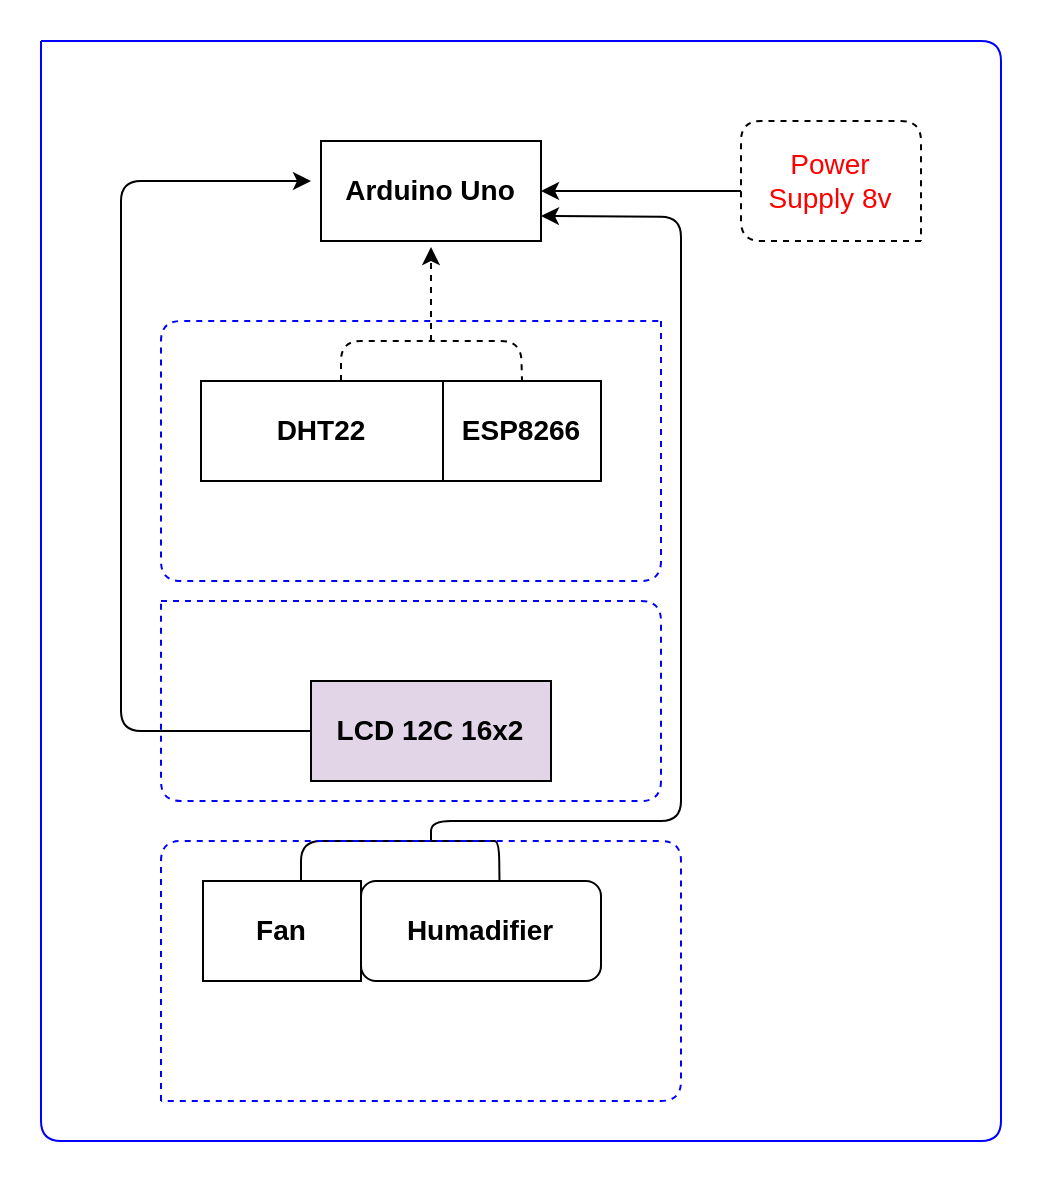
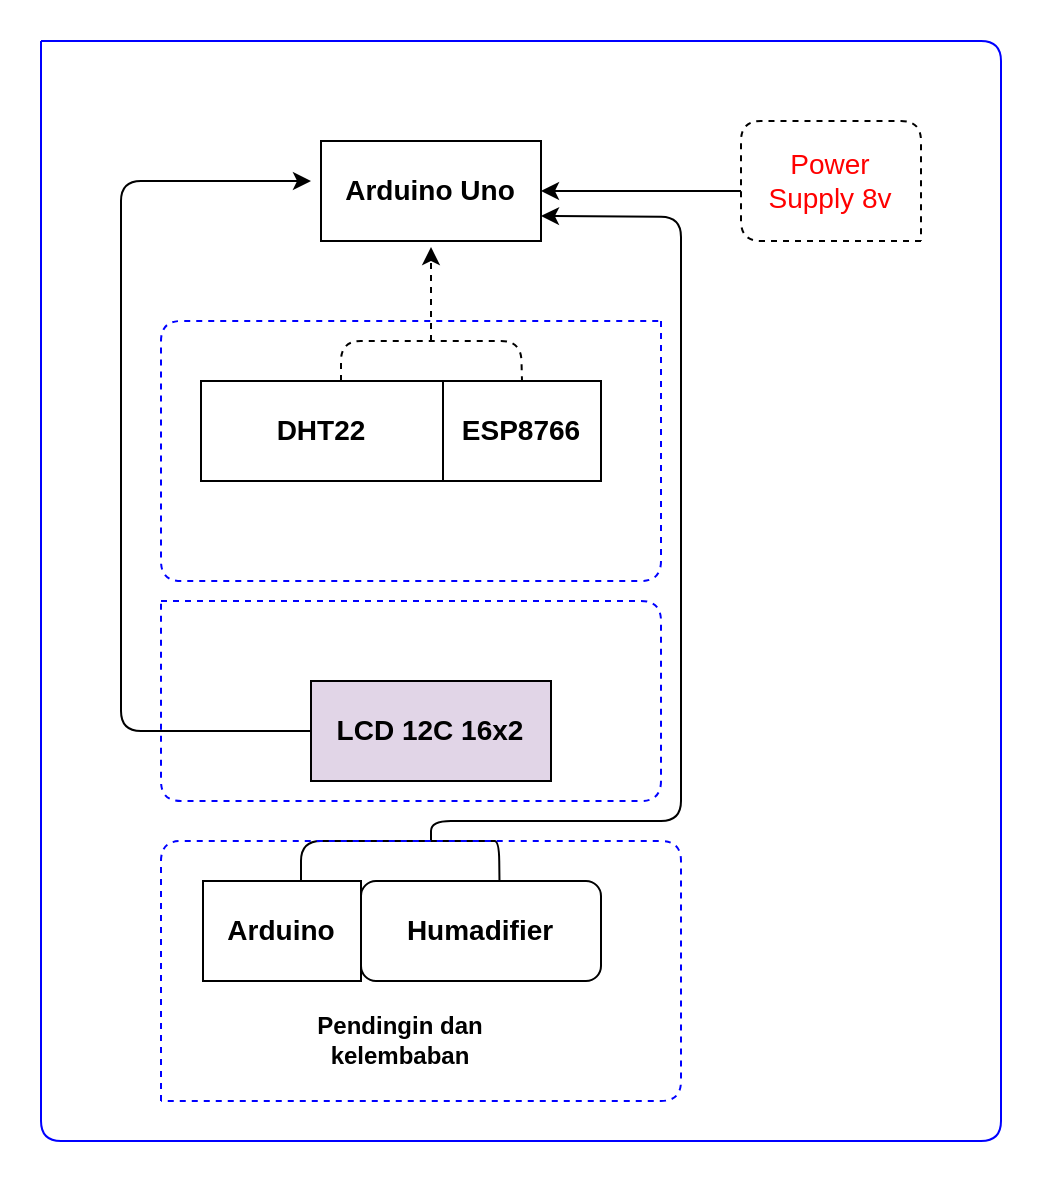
  <mxCell id="0" />
  <mxCell id="1" parent="0" />
  <mxCell id="2" value="&lt;font style=&quot;font-size: 14px&quot;&gt;&lt;b&gt;Arduino Uno&lt;/b&gt;&lt;/font&gt;" style="rounded=0;whiteSpace=wrap;html=1;" vertex="1" parent="1"><mxGeometry x="160" y="70" width="110" height="50" as="geometry" /></mxCell>
- <mxCell id="3" value="&lt;b&gt;&lt;font style=&quot;font-size: 14px&quot;&gt;ESP8266&lt;/font&gt;&lt;/b&gt;" style="rounded=0;whiteSpace=wrap;html=1;" vertex="1" parent="1"><mxGeometry x="221" y="190" width="79" height="50" as="geometry" /></mxCell>
+ <mxCell id="3" value="&lt;b&gt;&lt;font style=&quot;font-size: 14px&quot;&gt;ESP8766&lt;/font&gt;&lt;/b&gt;" style="rounded=0;whiteSpace=wrap;html=1;" vertex="1" parent="1"><mxGeometry x="221" y="190" width="79" height="50" as="geometry" /></mxCell>
  <mxCell id="4" value="&lt;b&gt;&lt;font style=&quot;font-size: 14px&quot;&gt;DHT22&lt;/font&gt;&lt;/b&gt;" style="rounded=0;whiteSpace=wrap;html=1;" vertex="1" parent="1"><mxGeometry x="100" y="190" width="121" height="50" as="geometry" /></mxCell>
  <mxCell id="5" value="" style="endArrow=none;html=1;entryX=0.5;entryY=0;entryDx=0;entryDy=0;dashed=1;" edge="1" parent="1" target="3"><mxGeometry width="50" height="50" relative="1" as="geometry"><mxPoint x="170" y="190" as="sourcePoint" /><mxPoint x="261" y="190" as="targetPoint" /><Array as="points"><mxPoint x="170" y="170" /><mxPoint x="260" y="170" /></Array></mxGeometry></mxCell>
  <mxCell id="6" value="" style="endArrow=classic;html=1;dashed=1;" edge="1" parent="1"><mxGeometry width="50" height="50" relative="1" as="geometry"><mxPoint x="215" y="170" as="sourcePoint" /><mxPoint x="215" y="123" as="targetPoint" /></mxGeometry></mxCell>
  <mxCell id="7" value="&lt;font style=&quot;font-size: 14px&quot; color=&quot;#ff0000&quot;&gt;Power Supply 8v&lt;/font&gt;" style="text;html=1;strokeColor=none;fillColor=none;align=center;verticalAlign=middle;whiteSpace=wrap;rounded=0;" vertex="1" parent="1"><mxGeometry x="380" y="70" width="70" height="40" as="geometry" /></mxCell>
  <mxCell id="8" value="" style="endArrow=classic;html=1;entryX=1;entryY=0.5;entryDx=0;entryDy=0;" edge="1" parent="1" target="2"><mxGeometry width="50" height="50" relative="1" as="geometry"><mxPoint x="370" y="95" as="sourcePoint" /><mxPoint x="280" y="90" as="targetPoint" /></mxGeometry></mxCell>
  <mxCell id="9" value="" style="endArrow=none;dashed=1;html=1;" edge="1" parent="1"><mxGeometry width="50" height="50" relative="1" as="geometry"><mxPoint x="460" y="120" as="sourcePoint" /><mxPoint x="460" y="120" as="targetPoint" /><Array as="points"><mxPoint x="370" y="120" /><mxPoint x="370" y="60" /><mxPoint x="460" y="60" /></Array></mxGeometry></mxCell>
  <mxCell id="10" value="&lt;b&gt;&lt;font style=&quot;font-size: 14px&quot;&gt;LCD 12C 16x2&lt;/font&gt;&lt;/b&gt;" style="rounded=0;whiteSpace=wrap;html=1;fillColor=#e1d5e7;" vertex="1" parent="1"><mxGeometry x="155" y="340" width="120" height="50" as="geometry" /></mxCell>
  <mxCell id="11" value="" style="endArrow=classic;html=1;exitX=0;exitY=0.5;exitDx=0;exitDy=0;" edge="1" parent="1" source="10"><mxGeometry width="50" height="50" relative="1" as="geometry"><mxPoint x="170" y="360" as="sourcePoint" /><mxPoint x="155" y="90" as="targetPoint" /><Array as="points"><mxPoint x="60" y="365" /><mxPoint x="60" y="220" /><mxPoint x="60" y="90" /></Array></mxGeometry></mxCell>
- <mxCell id="12" value="&lt;font style=&quot;font-size: 14px&quot;&gt;&lt;b&gt;Fan&lt;/b&gt;&lt;/font&gt;" style="rounded=0;whiteSpace=wrap;html=1;" vertex="1" parent="1"><mxGeometry x="101" y="440" width="79" height="50" as="geometry" /></mxCell>
+ <mxCell id="12" value="&lt;font style=&quot;font-size: 14px&quot;&gt;&lt;b&gt;Arduino&lt;/b&gt;&lt;/font&gt;" style="rounded=0;whiteSpace=wrap;html=1;" vertex="1" parent="1"><mxGeometry x="101" y="440" width="79" height="50" as="geometry" /></mxCell>
  <mxCell id="13" value="&lt;span style=&quot;background-color: rgb(255 , 255 , 255)&quot;&gt;&lt;font style=&quot;font-size: 14px&quot;&gt;&lt;b&gt;Humadifier&lt;/b&gt;&lt;/font&gt;&lt;/span&gt;" style="whiteSpace=wrap;html=1;rounded=1;" vertex="1" parent="1"><mxGeometry x="180" y="440" width="120" height="50" as="geometry" /></mxCell>
  <mxCell id="14" value="" style="endArrow=none;html=1;entryX=0.577;entryY=0;entryDx=0;entryDy=0;entryPerimeter=0;" edge="1" parent="1" target="13"><mxGeometry width="50" height="50" relative="1" as="geometry"><mxPoint x="150" y="440" as="sourcePoint" /><mxPoint x="287" y="425" as="targetPoint" /><Array as="points"><mxPoint x="150" y="420" /><mxPoint x="190" y="420" /><mxPoint x="240" y="420" /><mxPoint x="249" y="420" /></Array></mxGeometry></mxCell>
  <mxCell id="15" value="" style="endArrow=classic;html=1;entryX=1;entryY=0.75;entryDx=0;entryDy=0;" edge="1" parent="1" target="2"><mxGeometry width="50" height="50" relative="1" as="geometry"><mxPoint x="215" y="420" as="sourcePoint" /><mxPoint x="340" y="110" as="targetPoint" /><Array as="points"><mxPoint x="215" y="410" /><mxPoint x="340" y="410" /><mxPoint x="340" y="108" /></Array></mxGeometry></mxCell>
  <mxCell id="16" value="" style="endArrow=none;html=1;dashed=1;strokeColor=#0000FF;" edge="1" parent="1"><mxGeometry width="50" height="50" relative="1" as="geometry"><mxPoint x="330" y="160" as="sourcePoint" /><mxPoint x="330" y="160" as="targetPoint" /><Array as="points"><mxPoint x="330" y="290" /><mxPoint x="80" y="290" /><mxPoint x="80" y="160" /></Array></mxGeometry></mxCell>
  <mxCell id="17" value="" style="endArrow=none;dashed=1;html=1;strokeColor=#0000FF;" edge="1" parent="1"><mxGeometry width="50" height="50" relative="1" as="geometry"><mxPoint x="80" y="300" as="sourcePoint" /><mxPoint x="80" y="300" as="targetPoint" /><Array as="points"><mxPoint x="330" y="300" /><mxPoint x="330" y="400" /><mxPoint x="80" y="400" /></Array></mxGeometry></mxCell>
  <mxCell id="18" style="edgeStyle=orthogonalEdgeStyle;rounded=0;orthogonalLoop=1;jettySize=auto;html=1;exitX=0.5;exitY=1;exitDx=0;exitDy=0;strokeColor=#0000FF;" edge="1" parent="1" source="13" target="13"><mxGeometry relative="1" as="geometry" /></mxCell>
+ <mxCell id="19" value="&lt;b&gt;Pendingin dan kelembaban&lt;/b&gt;" style="text;html=1;strokeColor=none;fillColor=none;align=center;verticalAlign=middle;whiteSpace=wrap;rounded=0;" vertex="1" parent="1"><mxGeometry x="140" y="510" width="120" height="20" as="geometry" /></mxCell>
  <mxCell id="20" value="" style="endArrow=none;dashed=1;html=1;strokeColor=#0000FF;" edge="1" parent="1"><mxGeometry width="50" height="50" relative="1" as="geometry"><mxPoint x="80" y="550" as="sourcePoint" /><mxPoint x="80" y="550" as="targetPoint" /><Array as="points"><mxPoint x="80" y="420" /><mxPoint x="340" y="420" /><mxPoint x="340" y="550" /></Array></mxGeometry></mxCell>
  <mxCell id="21" value="" style="endArrow=none;html=1;strokeColor=#0000FF;" edge="1" parent="1"><mxGeometry width="50" height="50" relative="1" as="geometry"><mxPoint x="20" y="20" as="sourcePoint" /><mxPoint x="20" y="20" as="targetPoint" /><Array as="points"><mxPoint x="500" y="20" /><mxPoint x="500" y="570" /><mxPoint x="20" y="570" /></Array></mxGeometry></mxCell>
